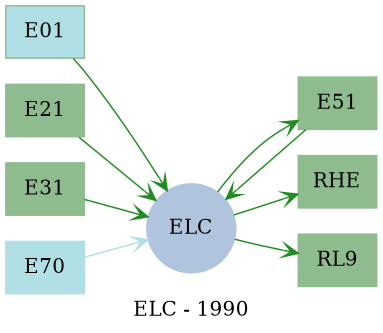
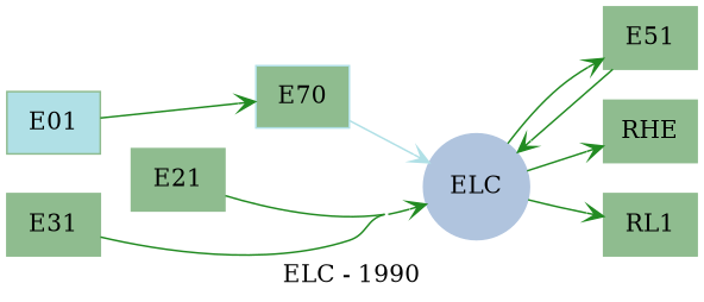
  strict digraph {
    compound=True
    concentrate=True
    label="ELC - 1990"
    rankdir=LR
    splines=True
    node [color=darkseagreen shape=box style=filled]
    edge [arrowhead=vee color=forestgreen fontsize=8 labelfloat=False labelfontcolor=lightgreen weight=0.5]
    E01 [fillcolor=powderblue]
    E21
    E31
    E51
    RHE
-   RL1 [label=RL9]
-   E70 [color=powderblue]
+   RL1
+   E70 [color=powderblue fillcolor=darkseagreen]
    ELC [color=lightsteelblue shape=circle]
    subgraph sub_1 {
      E01
      E21
      E31
      E51
      RHE
      RL1
      E70
    }
    subgraph sub_2 {
      E01
      E21
      E31
      E51
      RHE
      RL1
      ELC
    }
    subgraph sub_3 {
      E70
      ELC
    }
-   E01 -> ELC [label="   "]
+   E01 -> E70 [label="   "]
    E21 -> ELC [label="   "]
    E31 -> ELC [label="   "]
    E51 -> ELC [label="   "]
    E70 -> ELC [color=powderblue label="   "]
    ELC -> E51 [label="   "]
    ELC -> RHE [label="   "]
    ELC -> RL1 [label="   "]
  }
